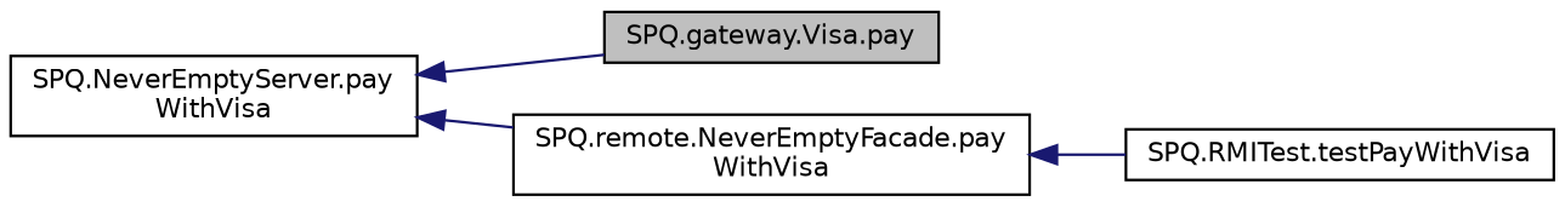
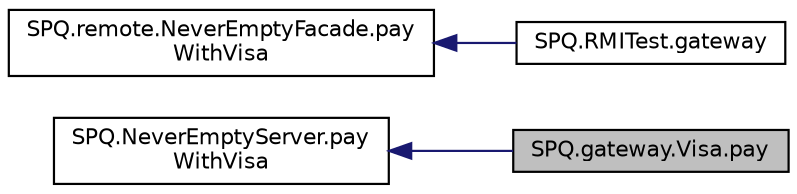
  digraph {
    rankdir=LR
    node [color=black fillcolor=white fontname=Helvetica fontsize=10 shape=record style=filled]
    edge [color=midnightblue dir=back fontname=Helvetica fontsize=10 labelfontname=Helvetica labelfontsize=10 style=solid]
    n1 [fillcolor=grey75 fontcolor=black height=0.2 label="SPQ.gateway.Visa.pay" width=0.4]
    n2 [height=0.2 label="SPQ.NeverEmptyServer.pay\lWithVisa" width=0.4]
    n3 [height=0.2 label="SPQ.remote.NeverEmptyFacade.pay\lWithVisa" width=0.4]
-   n4 [height=0.2 label="SPQ.RMITest.testPayWithVisa" width=0.4]
+   n4 [height=0.2 label="SPQ.RMITest.gateway" width=0.4]
    n2 -> n1
-   n2 -> n3
    n3 -> n4
  }
